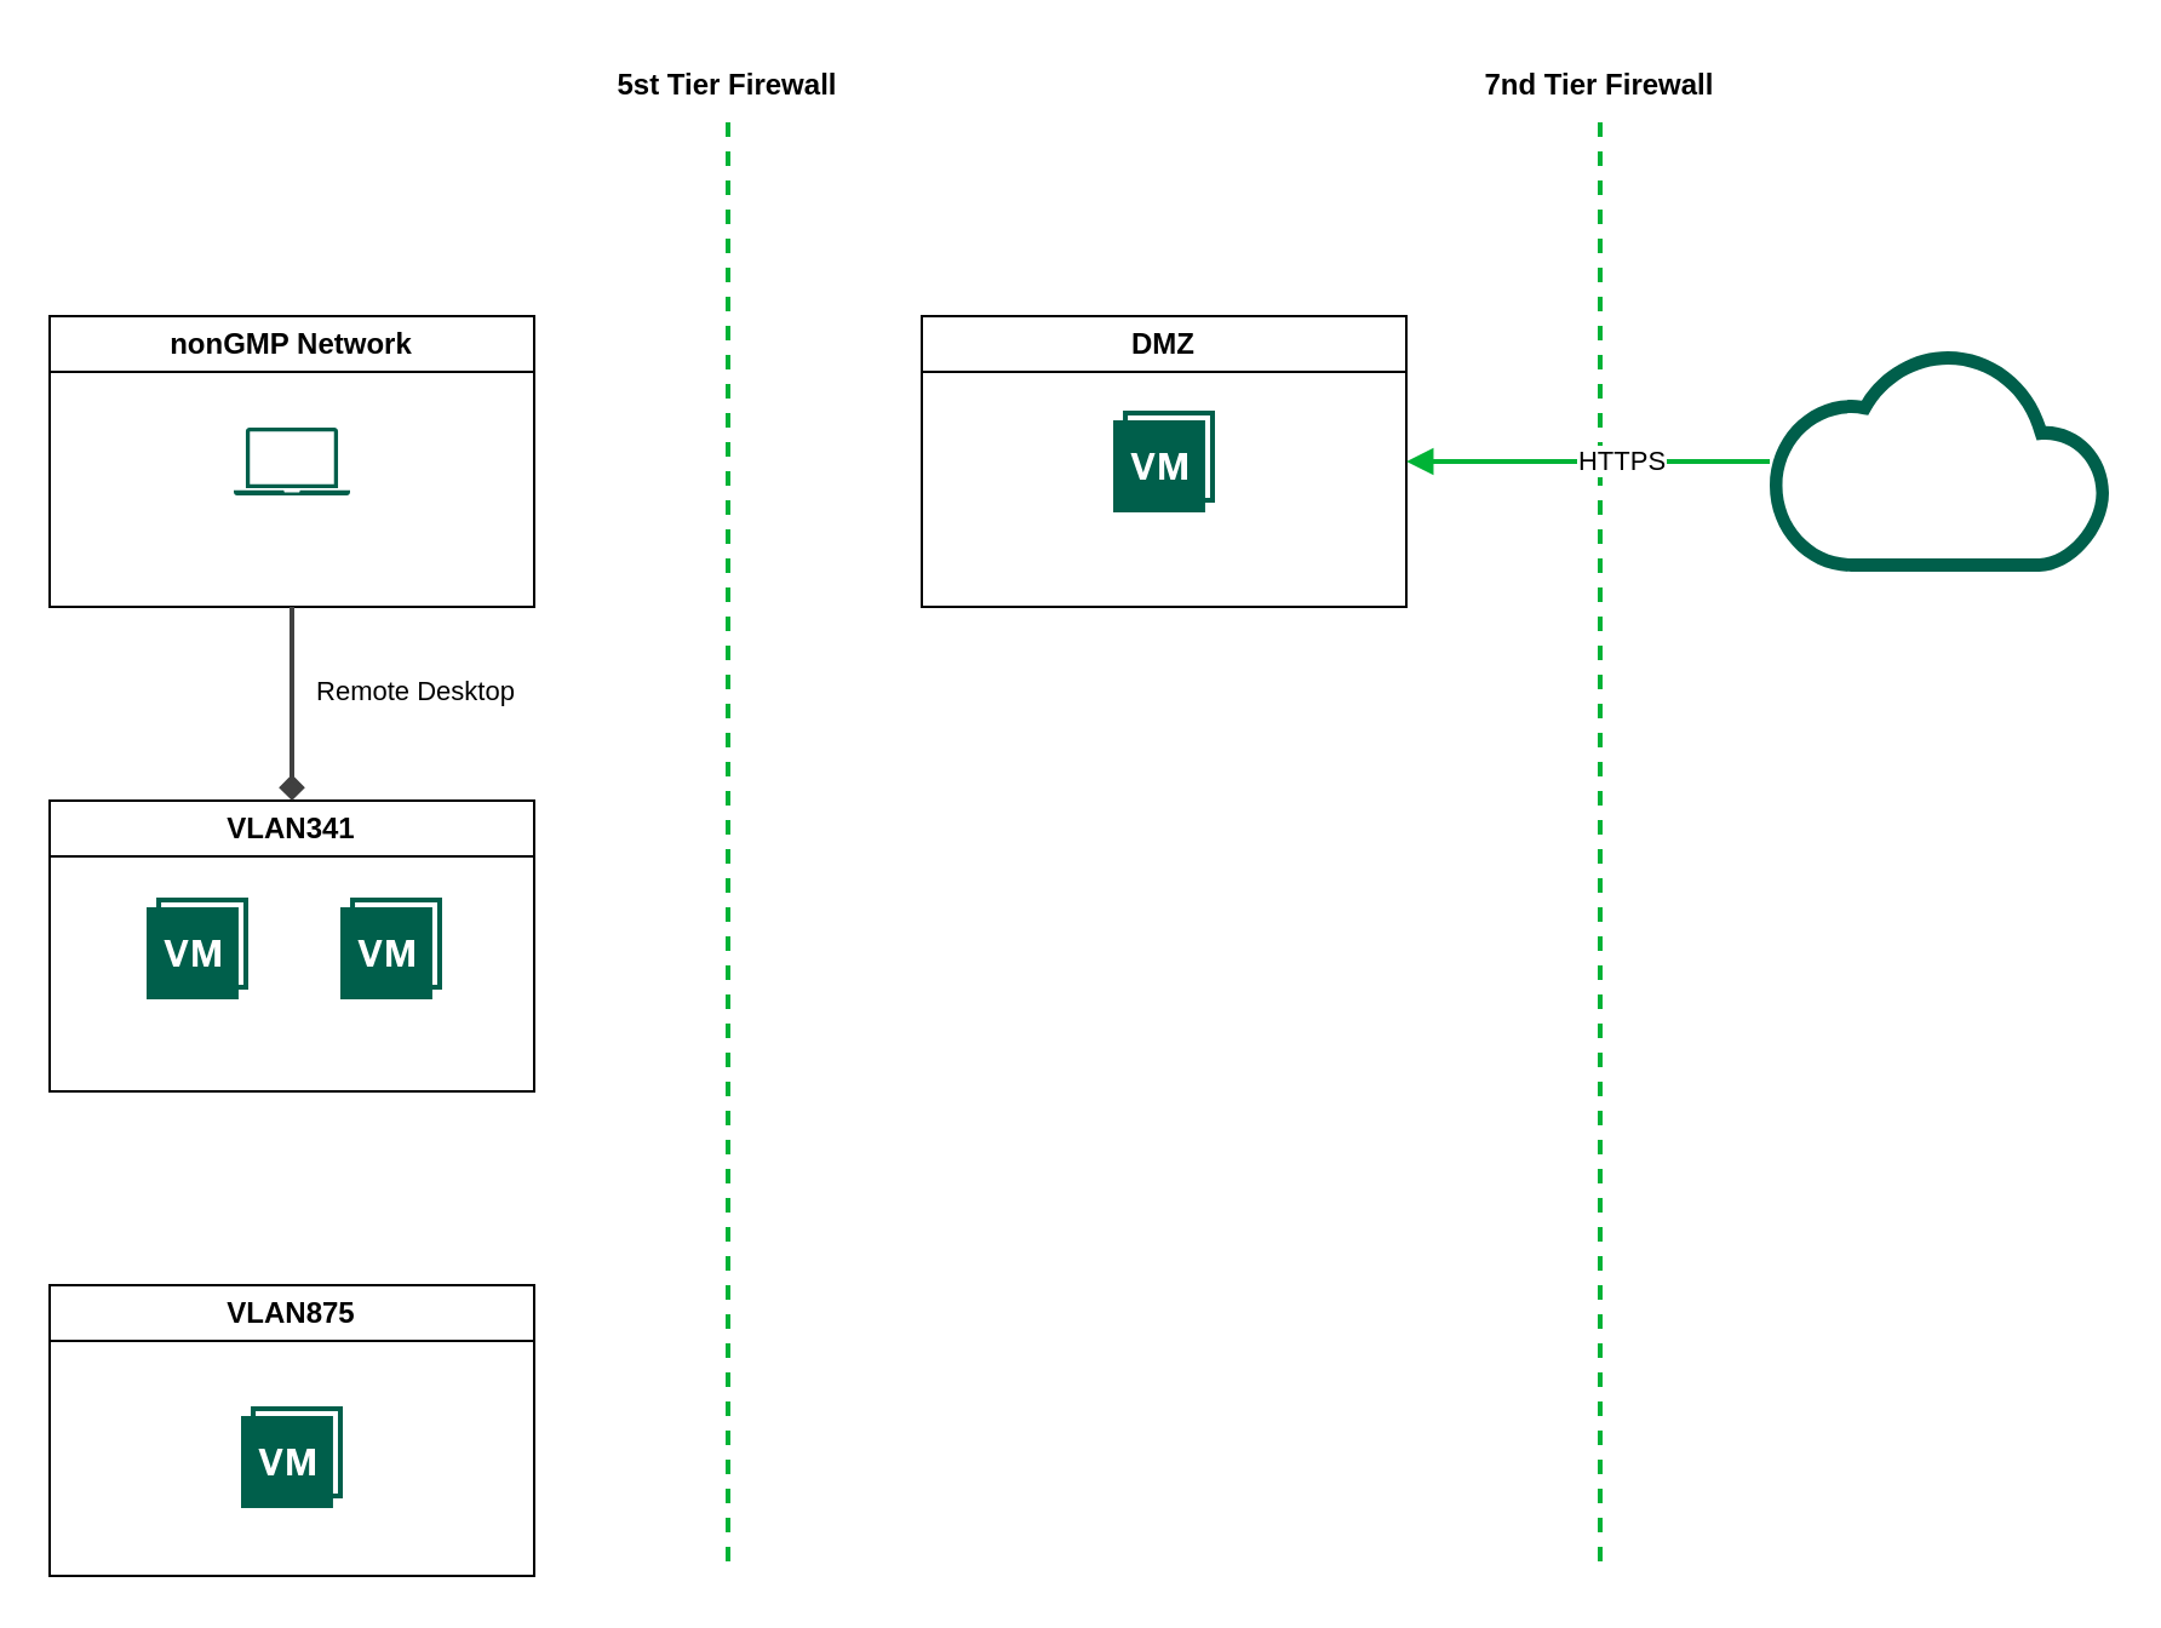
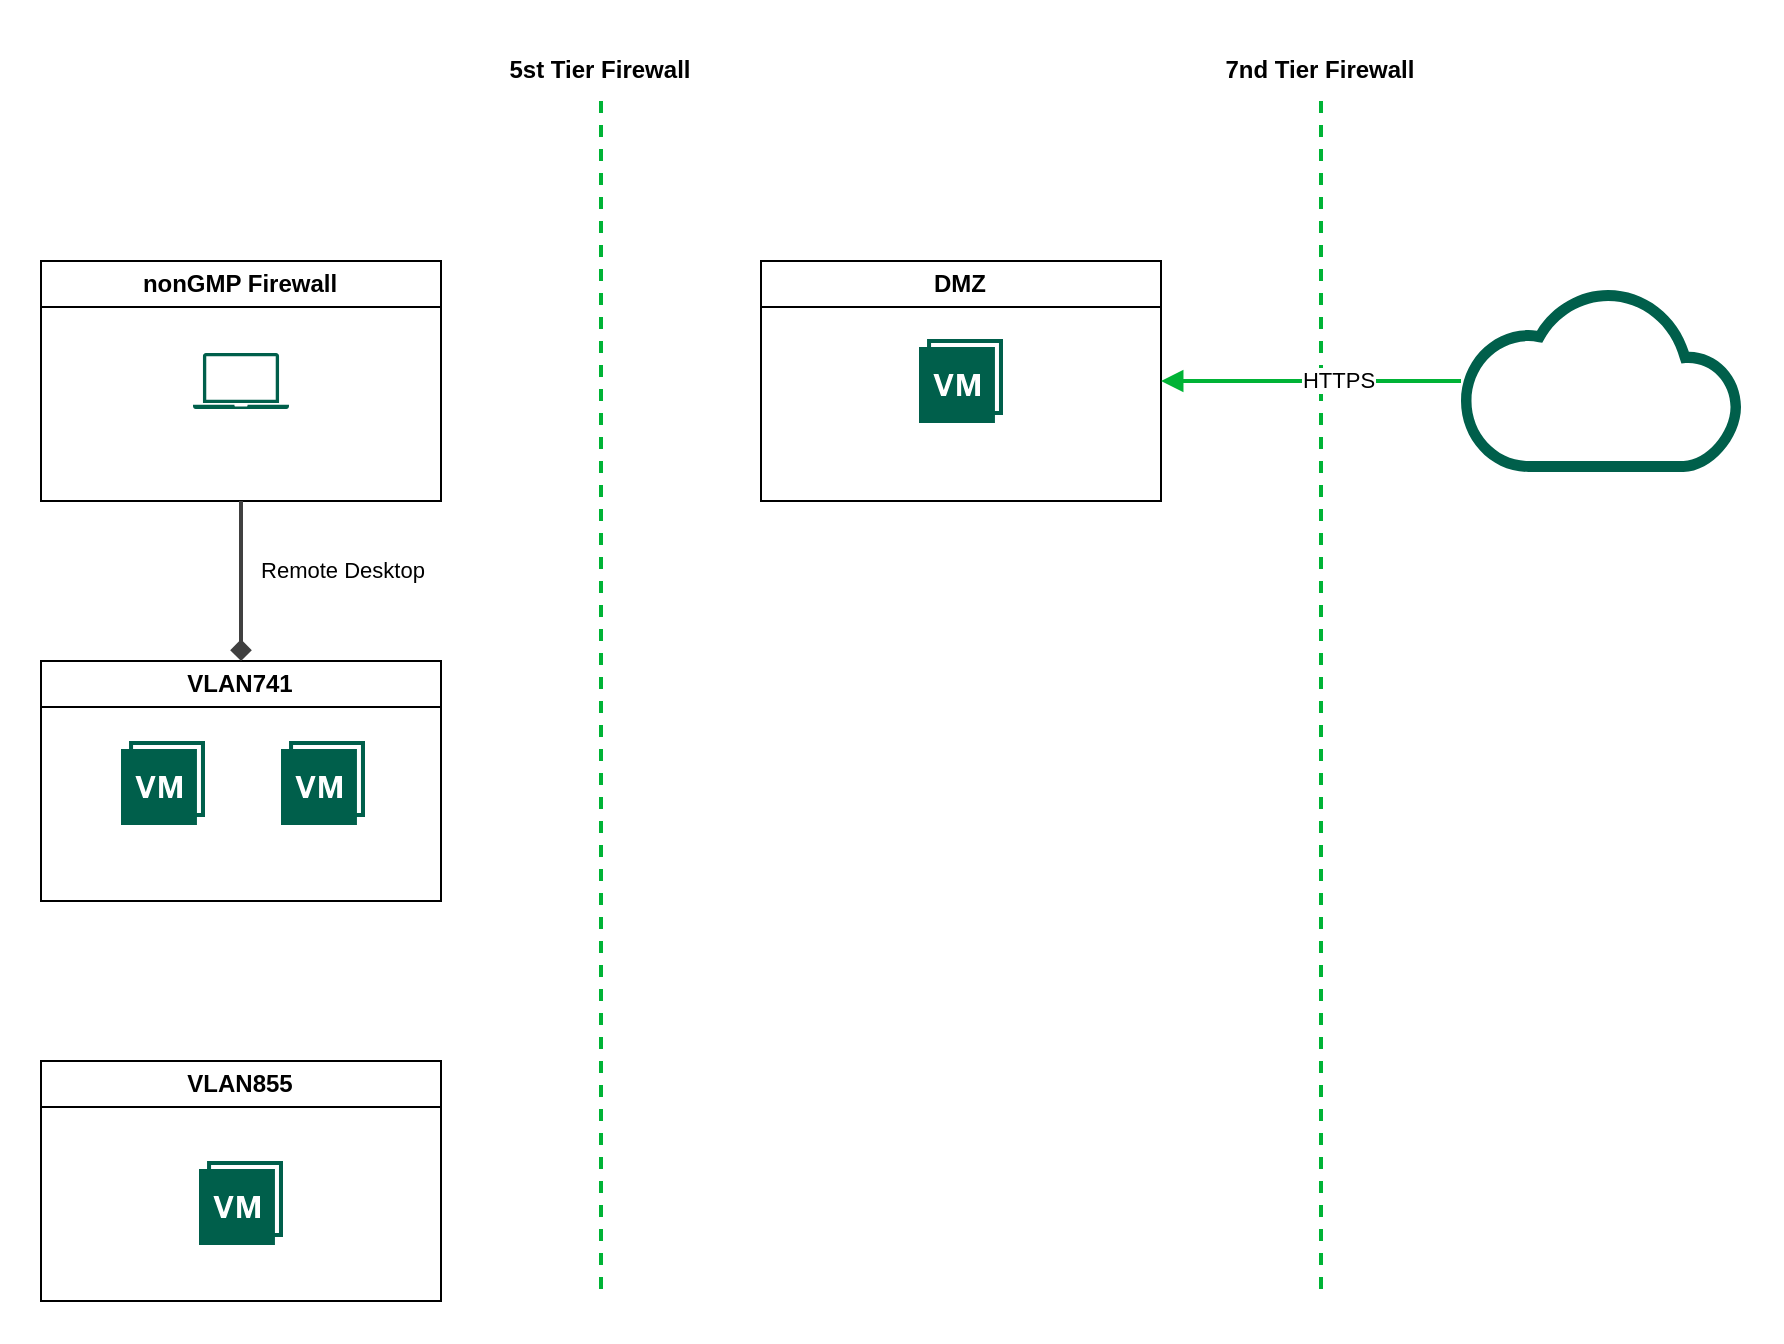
  <mxCell id="0" />
  <mxCell id="1" parent="0" />
- <mxCell id="2" value="VLAN875" style="swimlane;whiteSpace=wrap;html=1;" vertex="1" parent="1"><mxGeometry x="20" y="530" width="200" height="120" as="geometry" /></mxCell>
+ <mxCell id="2" value="VLAN855" style="swimlane;whiteSpace=wrap;html=1;" vertex="1" parent="1"><mxGeometry x="20" y="530" width="200" height="120" as="geometry" /></mxCell>
  <mxCell id="3" value="" style="sketch=0;pointerEvents=1;shadow=0;dashed=0;html=1;strokeColor=none;fillColor=#005F4B;labelPosition=center;verticalLabelPosition=bottom;verticalAlign=top;align=center;outlineConnect=0;shape=mxgraph.veeam2.vm_with_a_snapshot;" vertex="1" parent="2"><mxGeometry x="79" y="50" width="42" height="42" as="geometry" /></mxCell>
- <mxCell id="4" value="VLAN341" style="swimlane;whiteSpace=wrap;html=1;" vertex="1" parent="1"><mxGeometry x="20" y="330" width="200" height="120" as="geometry" /></mxCell>
+ <mxCell id="4" value="VLAN741" style="swimlane;whiteSpace=wrap;html=1;" vertex="1" parent="1"><mxGeometry x="20" y="330" width="200" height="120" as="geometry" /></mxCell>
  <mxCell id="5" value="" style="sketch=0;pointerEvents=1;shadow=0;dashed=0;html=1;strokeColor=none;fillColor=#005F4B;labelPosition=center;verticalLabelPosition=bottom;verticalAlign=top;align=center;outlineConnect=0;shape=mxgraph.veeam2.vm_with_a_snapshot;" vertex="1" parent="4"><mxGeometry x="40" y="40" width="42" height="42" as="geometry" /></mxCell>
  <mxCell id="6" value="" style="sketch=0;pointerEvents=1;shadow=0;dashed=0;html=1;strokeColor=none;fillColor=#005F4B;labelPosition=center;verticalLabelPosition=bottom;verticalAlign=top;align=center;outlineConnect=0;shape=mxgraph.veeam2.vm_with_a_snapshot;" vertex="1" parent="4"><mxGeometry x="120" y="40" width="42" height="42" as="geometry" /></mxCell>
  <mxCell id="7" value="DMZ" style="swimlane;whiteSpace=wrap;html=1;" vertex="1" parent="1"><mxGeometry x="380" y="130" width="200" height="120" as="geometry" /></mxCell>
  <mxCell id="8" value="" style="sketch=0;pointerEvents=1;shadow=0;dashed=0;html=1;strokeColor=none;fillColor=#005F4B;labelPosition=center;verticalLabelPosition=bottom;verticalAlign=top;align=center;outlineConnect=0;shape=mxgraph.veeam2.vm_with_a_snapshot;" vertex="1" parent="7"><mxGeometry x="79" y="39" width="42" height="42" as="geometry" /></mxCell>
  <mxCell id="9" value="" style="edgeStyle=none;rounded=0;html=1;jettySize=auto;orthogonalLoop=1;strokeColor=#00B336;strokeWidth=2;fontColor=#000000;jumpStyle=none;endArrow=none;endFill=0;startArrow=none;dashed=1;" edge="1" parent="1"><mxGeometry width="100" relative="1" as="geometry"><mxPoint x="300" y="50" as="sourcePoint" /><mxPoint x="300" y="650" as="targetPoint" /></mxGeometry></mxCell>
  <mxCell id="10" value="" style="sketch=0;pointerEvents=1;shadow=0;dashed=0;html=1;strokeColor=none;fillColor=#005F4B;labelPosition=center;verticalLabelPosition=bottom;verticalAlign=top;align=center;outlineConnect=0;shape=mxgraph.veeam2.cloud;" vertex="1" parent="1"><mxGeometry x="730" y="144.5" width="140" height="91" as="geometry" /></mxCell>
  <mxCell id="11" value="" style="edgeStyle=none;rounded=0;html=1;jettySize=auto;orthogonalLoop=1;strokeColor=#00B336;strokeWidth=2;fontColor=#000000;jumpStyle=none;endArrow=none;endFill=0;startArrow=none;dashed=1;" edge="1" parent="1"><mxGeometry width="100" relative="1" as="geometry"><mxPoint x="660" y="50" as="sourcePoint" /><mxPoint x="660" y="650" as="targetPoint" /></mxGeometry></mxCell>
  <mxCell id="12" value="" style="edgeStyle=none;rounded=0;html=1;entryX=1;entryY=0.5;jettySize=auto;orthogonalLoop=1;strokeColor=#00B336;strokeWidth=2;fontColor=#000000;jumpStyle=none;endArrow=block;endFill=1;startArrow=none;entryDx=0;entryDy=0;" edge="1" parent="1" source="10" target="7"><mxGeometry width="100" relative="1" as="geometry"><mxPoint x="960" y="90" as="sourcePoint" /><mxPoint x="1060" y="90" as="targetPoint" /></mxGeometry></mxCell>
  <mxCell id="13" value="HTTPS" style="edgeLabel;html=1;align=center;verticalAlign=middle;resizable=0;points=[];" vertex="1" connectable="0" parent="12"><mxGeometry x="-0.172" y="-1" relative="1" as="geometry"><mxPoint as="offset" /></mxGeometry></mxCell>
- <mxCell id="14" value="nonGMP Network" style="swimlane;whiteSpace=wrap;html=1;" vertex="1" parent="1"><mxGeometry x="20" y="130" width="200" height="120" as="geometry" /></mxCell>
+ <mxCell id="14" value="nonGMP Firewall" style="swimlane;whiteSpace=wrap;html=1;" vertex="1" parent="1"><mxGeometry x="20" y="130" width="200" height="120" as="geometry" /></mxCell>
  <mxCell id="15" value="" style="sketch=0;pointerEvents=1;shadow=0;dashed=0;html=1;strokeColor=none;fillColor=#005F4B;labelPosition=center;verticalLabelPosition=bottom;verticalAlign=top;align=center;outlineConnect=0;shape=mxgraph.veeam2.laptop;" vertex="1" parent="14"><mxGeometry x="76" y="46" width="48" height="28.0" as="geometry" /></mxCell>
  <mxCell id="16" value="" style="edgeStyle=none;rounded=0;html=1;jettySize=auto;orthogonalLoop=1;strokeColor=#404040;strokeWidth=2;fontColor=#000000;jumpStyle=none;endArrow=diamond;endFill=1;startArrow=none;exitX=0.5;exitY=1;exitDx=0;exitDy=0;entryX=0.5;entryY=0;entryDx=0;entryDy=0;" edge="1" parent="1" source="14" target="4"><mxGeometry width="100" relative="1" as="geometry"><mxPoint x="190" y="290" as="sourcePoint" /><mxPoint x="260" y="290" as="targetPoint" /><Array as="points" /></mxGeometry></mxCell>
  <mxCell id="17" value="Remote Desktop" style="edgeLabel;html=1;align=center;verticalAlign=middle;resizable=0;points=[];" vertex="1" connectable="0" parent="16"><mxGeometry x="-0.263" y="-2" relative="1" as="geometry"><mxPoint x="52" y="5" as="offset" /></mxGeometry></mxCell>
  <mxCell id="18" value="5st Tier Firewall" style="text;html=1;align=center;verticalAlign=middle;whiteSpace=wrap;rounded=0;fontStyle=1" vertex="1" parent="1"><mxGeometry x="250" y="20" width="100" height="30" as="geometry" /></mxCell>
  <mxCell id="19" value="7nd Tier Firewall" style="text;html=1;align=center;verticalAlign=middle;whiteSpace=wrap;rounded=0;fontStyle=1" vertex="1" parent="1"><mxGeometry x="610" y="20" width="100" height="30" as="geometry" /></mxCell>
